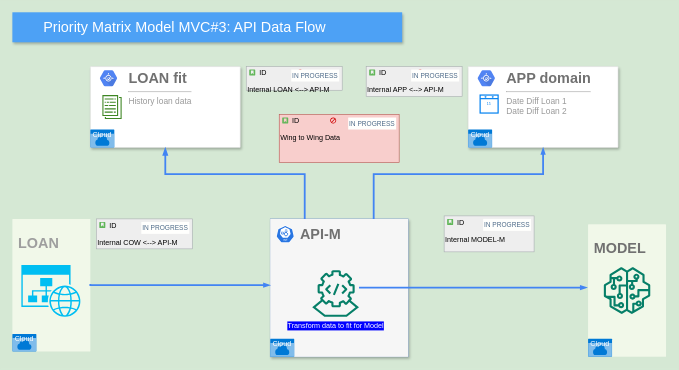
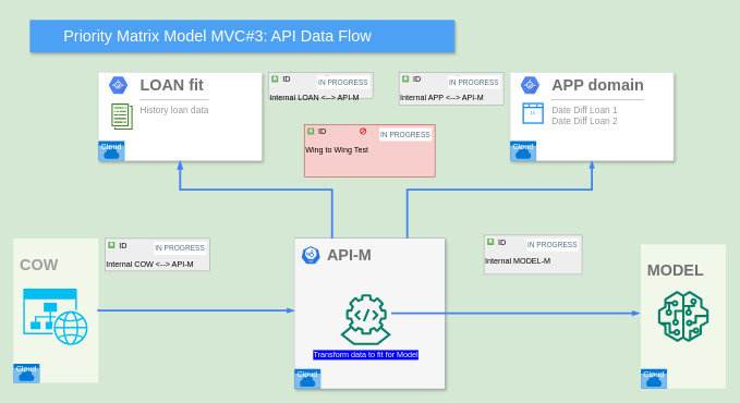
  <mxCell id="0" />
  <mxCell id="1" parent="0" />
- <mxCell id="2" value="&lt;font style=&quot;font-size: 24px;&quot;&gt;Priority Matrix Model MVC#3: API Data Flow&lt;/font&gt;" style="fillColor=#4DA1F5;strokeColor=none;shadow=1;gradientColor=none;fontSize=14;align=left;spacingLeft=50;fontColor=#ffffff;html=1;" parent="1" vertex="1"><mxGeometry x="20" y="20" width="650" height="50" as="geometry" /></mxCell>
+ <mxCell id="2" value="&lt;font style=&quot;font-size: 24px;&quot;&gt;Priority Matrix Model MVC#3: API Data Flow&lt;/font&gt;" style="fillColor=#4DA1F5;strokeColor=none;shadow=1;gradientColor=none;fontSize=14;align=left;spacingLeft=50;fontColor=#ffffff;html=1;" parent="1" vertex="1"><mxGeometry x="45" y="30" width="650" height="50" as="geometry" /></mxCell>
  <mxCell id="3" value="" style="strokeColor=#dddddd;fillColor=#ffffff;shadow=1;strokeWidth=1;rounded=1;absoluteArcSize=1;arcSize=2;fontSize=11;fontColor=#9E9E9E;align=center;html=1;container=0;" parent="1" vertex="1"><mxGeometry x="150" y="110.5" width="250" height="135" as="geometry" /></mxCell>
  <mxCell id="4" value="" style="group;shadow=1;" parent="1" vertex="1" connectable="0"><mxGeometry x="20" y="364.5" width="130" height="221" as="geometry" /></mxCell>
  <mxCell id="5" value="" style="group" parent="4" vertex="1" connectable="0"><mxGeometry width="130" height="221" as="geometry" /></mxCell>
- <mxCell id="6" value="&lt;h2&gt;&lt;font style=&quot;font-size: 24px;&quot;&gt;LOAN&lt;/font&gt;&lt;/h2&gt;" style="rounded=1;absoluteArcSize=1;arcSize=2;html=1;strokeColor=none;gradientColor=none;shadow=0;dashed=0;fontSize=12;fontColor=#9E9E9E;align=left;verticalAlign=top;spacing=10;spacingTop=-4;fillColor=#F1F8E9;" parent="5" vertex="1"><mxGeometry width="130" height="221" as="geometry" /></mxCell>
+ <mxCell id="6" value="&lt;h2&gt;&lt;font style=&quot;font-size: 24px;&quot;&gt;COW&lt;/font&gt;&lt;/h2&gt;" style="rounded=1;absoluteArcSize=1;arcSize=2;html=1;strokeColor=none;gradientColor=none;shadow=0;dashed=0;fontSize=12;fontColor=#9E9E9E;align=left;verticalAlign=top;spacing=10;spacingTop=-4;fillColor=#F1F8E9;" parent="5" vertex="1"><mxGeometry width="130" height="221" as="geometry" /></mxCell>
  <mxCell id="7" value="" style="verticalLabelPosition=bottom;html=1;verticalAlign=top;align=center;strokeColor=none;fillColor=#00BEF2;shape=mxgraph.azure.website_generic;pointerEvents=1;" parent="5" vertex="1"><mxGeometry x="15" y="76.87" width="100" height="86.478" as="geometry" /></mxCell>
  <mxCell id="8" value="Cloud" style="html=1;whiteSpace=wrap;strokeColor=none;fillColor=#0079D6;labelPosition=center;verticalLabelPosition=middle;verticalAlign=top;align=center;fontSize=12;outlineConnect=0;spacingTop=-6;fontColor=#FFFFFF;sketch=0;shape=mxgraph.sitemap.cloud;" parent="5" vertex="1"><mxGeometry y="192.17" width="40" height="28.826" as="geometry" /></mxCell>
  <mxCell id="9" value="" style="group;shadow=1;" parent="1" vertex="1" connectable="0"><mxGeometry x="980" y="373.5" width="130" height="221" as="geometry" /></mxCell>
  <mxCell id="10" value="&lt;h2&gt;&lt;b style=&quot;color: rgb(113, 113, 113);&quot;&gt;&lt;font style=&quot;font-size: 24px;&quot;&gt;MODEL&lt;/font&gt;&lt;/b&gt;&lt;br&gt;&lt;/h2&gt;" style="rounded=1;absoluteArcSize=1;arcSize=2;html=1;strokeColor=none;gradientColor=none;shadow=0;dashed=0;fontSize=12;fontColor=#9E9E9E;align=left;verticalAlign=top;spacing=10;spacingTop=-4;fillColor=#F1F8E9;" parent="9" vertex="1"><mxGeometry width="130" height="221" as="geometry" /></mxCell>
  <mxCell id="11" value="" style="sketch=0;outlineConnect=0;fontColor=#232F3E;gradientColor=none;fillColor=#067F68;strokeColor=none;dashed=0;verticalLabelPosition=bottom;verticalAlign=top;align=center;html=1;fontSize=12;fontStyle=0;aspect=fixed;pointerEvents=1;shape=mxgraph.aws4.sagemaker_model;" parent="9" vertex="1"><mxGeometry x="26" y="71.5" width="78" height="78" as="geometry" /></mxCell>
  <mxCell id="12" value="Cloud" style="html=1;whiteSpace=wrap;strokeColor=none;fillColor=#0079D6;labelPosition=center;verticalLabelPosition=middle;verticalAlign=top;align=center;fontSize=12;outlineConnect=0;spacingTop=-6;fontColor=#FFFFFF;sketch=0;shape=mxgraph.sitemap.cloud;" parent="9" vertex="1"><mxGeometry y="191" width="40" height="30" as="geometry" /></mxCell>
  <mxCell id="13" value="" style="group;labelBackgroundColor=none;fillColor=#dae8fc;strokeColor=#6c8ebf;shadow=1;rounded=0;" parent="1" vertex="1" connectable="0"><mxGeometry x="450" y="364.5" width="230" height="230" as="geometry" /></mxCell>
  <mxCell id="14" value="&lt;b&gt;&lt;font style=&quot;font-size: 24px;&quot;&gt;API-M&lt;/font&gt;&lt;/b&gt;" style="fillColor=#F6F6F6;strokeColor=none;shadow=0;gradientColor=none;fontSize=14;align=left;spacing=10;fontColor=#717171;9E9E9E;verticalAlign=top;spacingTop=-4;fontStyle=0;spacingLeft=40;html=1;" parent="13" vertex="1"><mxGeometry width="230" height="230" as="geometry" /></mxCell>
  <mxCell id="15" value="" style="sketch=0;html=1;dashed=0;whitespace=wrap;fillColor=#2875E2;strokeColor=#ffffff;points=[[0.005,0.63,0],[0.1,0.2,0],[0.9,0.2,0],[0.5,0,0],[0.995,0.63,0],[0.72,0.99,0],[0.5,1,0],[0.28,0.99,0]];verticalLabelPosition=bottom;align=center;verticalAlign=top;shape=mxgraph.kubernetes.icon;prIcon=api" parent="13" vertex="1"><mxGeometry x="10" y="5.5" width="30" height="40" as="geometry" /></mxCell>
  <mxCell id="16" value="Cloud" style="html=1;whiteSpace=wrap;strokeColor=none;fillColor=#0079D6;labelPosition=center;verticalLabelPosition=middle;verticalAlign=top;align=center;fontSize=12;outlineConnect=0;spacingTop=-6;fontColor=#FFFFFF;sketch=0;shape=mxgraph.sitemap.cloud;" parent="13" vertex="1"><mxGeometry y="200" width="40" height="30" as="geometry" /></mxCell>
  <mxCell id="17" value="" style="sketch=0;outlineConnect=0;fontColor=#232F3E;gradientColor=none;fillColor=#067F68;strokeColor=none;dashed=0;verticalLabelPosition=bottom;verticalAlign=top;align=center;html=1;fontSize=12;fontStyle=0;aspect=fixed;shape=mxgraph.aws4.mainframe_modernization_compiler;" parent="13" vertex="1"><mxGeometry x="70" y="85.5" width="78" height="78" as="geometry" /></mxCell>
  <mxCell id="18" value="&lt;span style=&quot;&quot;&gt;Transform data to fit for Model&lt;/span&gt;" style="text;html=1;strokeColor=none;fillColor=none;align=center;verticalAlign=middle;whiteSpace=wrap;rounded=0;fontColor=#FFFFFF;labelBackgroundColor=#0000FF;" parent="13" vertex="1"><mxGeometry x="16.5" y="163.5" width="185" height="30" as="geometry" /></mxCell>
  <mxCell id="19" style="edgeStyle=elbowEdgeStyle;rounded=0;elbow=vertical;html=1;labelBackgroundColor=none;startFill=1;endArrow=blockThin;endFill=1;jettySize=auto;orthogonalLoop=1;strokeColor=#4284F3;strokeWidth=3;fontSize=12;fontColor=#000000;align=left;dashed=0;exitX=0.25;exitY=0;exitDx=0;exitDy=0;entryX=0.5;entryY=1;entryDx=0;entryDy=0;" parent="1" source="14" target="3" edge="1"><mxGeometry relative="1" as="geometry"><mxPoint x="160" y="430" as="sourcePoint" /><mxPoint x="460" y="432" as="targetPoint" /><Array as="points"><mxPoint x="420" y="290" /><mxPoint x="465" y="370" /><mxPoint x="305" y="382" /><mxPoint x="295" y="422" /><mxPoint x="295" y="372" /></Array></mxGeometry></mxCell>
  <mxCell id="20" value="" style="sketch=0;outlineConnect=0;fontColor=#232F3E;gradientColor=none;fillColor=#3F8624;strokeColor=none;dashed=0;verticalLabelPosition=bottom;verticalAlign=top;align=center;html=1;fontSize=12;fontStyle=0;aspect=fixed;pointerEvents=1;shape=mxgraph.aws4.data_set;" parent="1" vertex="1"><mxGeometry x="170" y="158" width="32.31" height="40" as="geometry" /></mxCell>
  <mxCell id="21" value="&lt;b style=&quot;color: rgb(113, 113, 113); font-size: 14px;&quot;&gt;&lt;font style=&quot;font-size: 24px;&quot;&gt;LOAN fit&lt;/font&gt;&lt;/b&gt;&lt;br&gt;&lt;hr&gt;&lt;font style=&quot;font-size: 14px;&quot;&gt;History loan data&lt;/font&gt;" style="dashed=0;connectable=1;html=1;fillColor=#5184F3;strokeColor=none;shape=mxgraph.gcp2.hexIcon;prIcon=app_engine;part=1;labelPosition=right;verticalLabelPosition=middle;align=left;verticalAlign=top;spacingLeft=5;fontColor=#999999;fontSize=12;spacingTop=-8;movable=1;resizable=1;rotatable=1;deletable=1;editable=1;locked=0;" parent="1" vertex="1"><mxGeometry x="158.31" y="110.5" width="44" height="39" as="geometry"><mxPoint x="5" y="7" as="offset" /></mxGeometry></mxCell>
  <mxCell id="22" value="Cloud" style="html=1;whiteSpace=wrap;strokeColor=none;fillColor=#0079D6;labelPosition=center;verticalLabelPosition=middle;verticalAlign=top;align=center;fontSize=12;outlineConnect=0;spacingTop=-6;fontColor=#FFFFFF;sketch=0;shape=mxgraph.sitemap.cloud;" parent="1" vertex="1"><mxGeometry x="150" y="215.5" width="40" height="30" as="geometry" /></mxCell>
  <mxCell id="23" value="" style="strokeColor=#dddddd;fillColor=#ffffff;shadow=1;strokeWidth=1;rounded=1;absoluteArcSize=1;arcSize=2;fontSize=11;fontColor=#9E9E9E;align=center;html=1;container=0;" parent="1" vertex="1"><mxGeometry x="780" y="110.5" width="250" height="135" as="geometry" /></mxCell>
  <mxCell id="24" value="&lt;b style=&quot;color: rgb(113, 113, 113); font-size: 14px;&quot;&gt;&lt;font style=&quot;font-size: 24px;&quot;&gt;APP domain&lt;/font&gt;&lt;/b&gt;&lt;br&gt;&lt;hr&gt;&lt;font style=&quot;font-size: 14px;&quot;&gt;Date Diff Loan 1&lt;br&gt;Date Diff Loan 2&lt;br&gt;&lt;/font&gt;" style="dashed=0;connectable=1;html=1;fillColor=#5184F3;strokeColor=none;shape=mxgraph.gcp2.hexIcon;prIcon=app_engine;part=1;labelPosition=right;verticalLabelPosition=middle;align=left;verticalAlign=top;spacingLeft=5;fontColor=#999999;fontSize=12;spacingTop=-8;movable=1;resizable=1;rotatable=1;deletable=1;editable=1;locked=0;" parent="1" vertex="1"><mxGeometry x="788.31" y="110.5" width="44" height="39" as="geometry"><mxPoint x="5" y="7" as="offset" /></mxGeometry></mxCell>
  <mxCell id="25" value="Cloud" style="html=1;whiteSpace=wrap;strokeColor=none;fillColor=#0079D6;labelPosition=center;verticalLabelPosition=middle;verticalAlign=top;align=center;fontSize=12;outlineConnect=0;spacingTop=-6;fontColor=#FFFFFF;sketch=0;shape=mxgraph.sitemap.cloud;" parent="1" vertex="1"><mxGeometry x="780" y="215.5" width="40" height="30" as="geometry" /></mxCell>
  <mxCell id="26" value="" style="html=1;verticalLabelPosition=bottom;align=center;labelBackgroundColor=#ffffff;verticalAlign=top;strokeWidth=2;strokeColor=#0080F0;shadow=0;dashed=0;shape=mxgraph.ios7.icons.calendar;" parent="1" vertex="1"><mxGeometry x="800" y="158" width="30" height="30" as="geometry" /></mxCell>
  <mxCell id="27" style="edgeStyle=elbowEdgeStyle;rounded=0;elbow=vertical;html=1;labelBackgroundColor=none;startFill=1;startSize=4;endArrow=blockThin;endFill=1;endSize=4;jettySize=auto;orthogonalLoop=1;strokeColor=#4284F3;strokeWidth=3;fontSize=12;fontColor=#000000;align=left;dashed=0;entryX=0.5;entryY=1;entryDx=0;entryDy=0;exitX=0.75;exitY=0;exitDx=0;exitDy=0;" parent="1" source="14" target="23" edge="1"><mxGeometry relative="1" as="geometry"><mxPoint x="623" y="370" as="sourcePoint" /><mxPoint x="720" y="140" as="targetPoint" /><Array as="points"><mxPoint x="760" y="290" /><mxPoint x="475" y="380" /><mxPoint x="315" y="392" /><mxPoint x="305" y="432" /><mxPoint x="305" y="382" /></Array></mxGeometry></mxCell>
  <mxCell id="28" style="edgeStyle=elbowEdgeStyle;rounded=0;elbow=vertical;html=1;labelBackgroundColor=none;startFill=1;startSize=4;endArrow=blockThin;endFill=1;endSize=4;jettySize=auto;orthogonalLoop=1;strokeColor=#4284F3;strokeWidth=3;fontSize=12;fontColor=#000000;align=left;dashed=0;exitX=1;exitY=0.25;exitDx=0;exitDy=0;entryX=0;entryY=0.259;entryDx=0;entryDy=0;entryPerimeter=0;" parent="1" edge="1"><mxGeometry relative="1" as="geometry"><mxPoint x="150" y="473" as="sourcePoint" /><mxPoint x="450" y="475.07" as="targetPoint" /><Array as="points"><mxPoint x="195" y="475" /><mxPoint x="455" y="413" /><mxPoint x="295" y="425" /><mxPoint x="285" y="465" /><mxPoint x="285" y="415" /></Array></mxGeometry></mxCell>
  <mxCell id="29" style="edgeStyle=elbowEdgeStyle;rounded=0;elbow=vertical;html=1;labelBackgroundColor=none;startFill=1;startSize=4;endArrow=blockThin;endFill=1;endSize=4;jettySize=auto;orthogonalLoop=1;strokeColor=#4284F3;strokeWidth=3;fontSize=12;fontColor=#000000;align=left;dashed=0;entryX=-0.013;entryY=0.254;entryDx=0;entryDy=0;entryPerimeter=0;" parent="1" source="17" edge="1"><mxGeometry relative="1" as="geometry"><mxPoint x="559" y="507.14" as="sourcePoint" /><mxPoint x="978.31" y="478.634" as="targetPoint" /><Array as="points"><mxPoint x="770" y="479" /><mxPoint x="485" y="439" /><mxPoint x="325" y="451" /><mxPoint x="315" y="491" /><mxPoint x="315" y="441" /></Array></mxGeometry></mxCell>
  <mxCell id="30" value="Internal COW &amp;lt;--&amp;gt; API-M" style="html=1;shadow=0;dashed=0;shape=mxgraph.atlassian.issue;issueType=story;issuePriority=blocker;issueStatus=inProgress;verticalAlign=top;align=left;whiteSpace=wrap;overflow=hidden;spacingTop=25;strokeColor=#A8ADB0;fillColor=#EEEEEE;fontSize=12;backgroundOutline=1;sketch=0;" parent="1" vertex="1"><mxGeometry x="160" y="364.5" width="160" height="50" as="geometry" /></mxCell>
  <mxCell id="31" value="ID" style="strokeColor=none;fillColor=none;part=1;resizable=0;align=left;autosize=1;points=[];deletable=0;connectable=0;" parent="30" vertex="1"><mxGeometry width="60" height="20" relative="1" as="geometry"><mxPoint x="20" as="offset" /></mxGeometry></mxCell>
  <mxCell id="32" value="Internal LOAN &amp;lt;--&amp;gt; API-M" style="html=1;shadow=0;dashed=0;shape=mxgraph.atlassian.issue;issueType=story;issuePriority=blocker;issueStatus=inProgress;verticalAlign=top;align=left;whiteSpace=wrap;overflow=hidden;spacingTop=25;strokeColor=#A8ADB0;fillColor=#EEEEEE;fontSize=12;backgroundOutline=1;sketch=0;" parent="1" vertex="1"><mxGeometry x="410" y="110.5" width="160" height="39.5" as="geometry" /></mxCell>
  <mxCell id="33" value="ID" style="strokeColor=none;fillColor=none;part=1;resizable=0;align=left;autosize=1;points=[];deletable=0;connectable=0;" parent="32" vertex="1"><mxGeometry width="60" height="20" relative="1" as="geometry"><mxPoint x="20" as="offset" /></mxGeometry></mxCell>
  <mxCell id="34" value="Internal APP &amp;lt;--&amp;gt; API-M" style="html=1;shadow=0;dashed=0;shape=mxgraph.atlassian.issue;issueType=story;issuePriority=blocker;issueStatus=inProgress;verticalAlign=top;align=left;whiteSpace=wrap;overflow=hidden;spacingTop=25;strokeColor=#A8ADB0;fillColor=#EEEEEE;fontSize=12;backgroundOutline=1;sketch=0;" vertex="1" parent="1"><mxGeometry x="610" y="110.5" width="160" height="50" as="geometry" /></mxCell>
  <mxCell id="35" value="ID" style="strokeColor=none;fillColor=none;part=1;resizable=0;align=left;autosize=1;points=[];deletable=0;connectable=0;" vertex="1" parent="34"><mxGeometry width="60" height="20" relative="1" as="geometry"><mxPoint x="20" as="offset" /></mxGeometry></mxCell>
  <mxCell id="36" value="Internal MODEL-M" style="html=1;shadow=0;dashed=0;shape=mxgraph.atlassian.issue;issueType=story;issuePriority=blocker;issueStatus=inProgress;verticalAlign=top;align=left;whiteSpace=wrap;overflow=hidden;spacingTop=25;strokeColor=#A8ADB0;fillColor=#EEEEEE;fontSize=12;backgroundOutline=1;sketch=0;" vertex="1" parent="1"><mxGeometry x="740" y="359.5" width="150" height="60" as="geometry" /></mxCell>
  <mxCell id="37" value="ID" style="strokeColor=none;fillColor=none;part=1;resizable=0;align=left;autosize=1;points=[];deletable=0;connectable=0;" vertex="1" parent="36"><mxGeometry width="60" height="20" relative="1" as="geometry"><mxPoint x="20" as="offset" /></mxGeometry></mxCell>
- <mxCell id="38" value="Wing to Wing Data" style="html=1;shadow=0;dashed=0;shape=mxgraph.atlassian.issue;issueType=story;issuePriority=blocker;issueStatus=inProgress;verticalAlign=top;align=left;whiteSpace=wrap;overflow=hidden;spacingTop=25;strokeColor=#b85450;fillColor=#f8cecc;fontSize=12;backgroundOutline=1;sketch=0;" vertex="1" parent="1"><mxGeometry x="465" y="190.5" width="200" height="80" as="geometry" /></mxCell>
+ <mxCell id="38" value="Wing to Wing Test" style="html=1;shadow=0;dashed=0;shape=mxgraph.atlassian.issue;issueType=story;issuePriority=blocker;issueStatus=inProgress;verticalAlign=top;align=left;whiteSpace=wrap;overflow=hidden;spacingTop=25;strokeColor=#b85450;fillColor=#f8cecc;fontSize=12;backgroundOutline=1;sketch=0;" vertex="1" parent="1"><mxGeometry x="465" y="190.5" width="200" height="80" as="geometry" /></mxCell>
  <mxCell id="39" value="ID" style="strokeColor=none;fillColor=none;part=1;resizable=0;align=left;autosize=1;points=[];deletable=0;connectable=0;" vertex="1" parent="38"><mxGeometry width="60" height="20" relative="1" as="geometry"><mxPoint x="20" as="offset" /></mxGeometry></mxCell>
